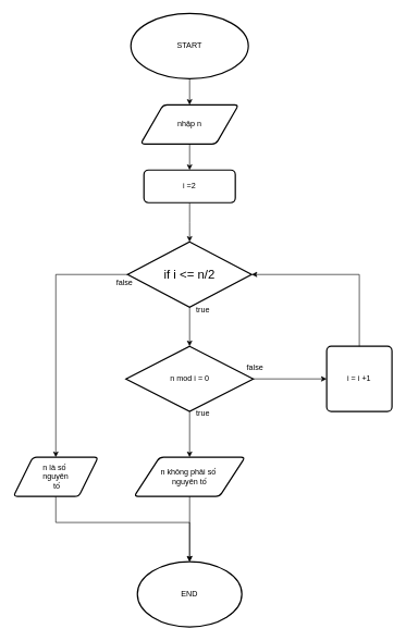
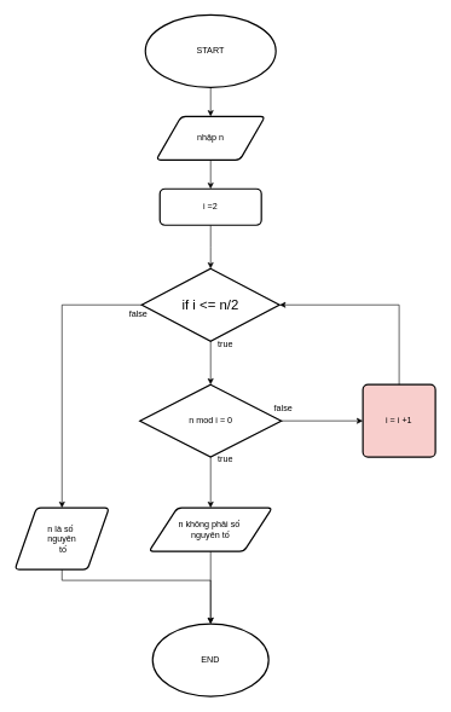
  <mxCell id="0" />
  <mxCell id="1" parent="0" />
  <mxCell id="2" style="edgeStyle=orthogonalEdgeStyle;rounded=0;orthogonalLoop=1;jettySize=auto;html=1;entryX=0.5;entryY=0;entryDx=0;entryDy=0;" edge="1" parent="1" source="3" target="5"><mxGeometry relative="1" as="geometry" /></mxCell>
  <mxCell id="3" value="START" style="strokeWidth=2;html=1;shape=mxgraph.flowchart.start_2;whiteSpace=wrap;" vertex="1" parent="1"><mxGeometry x="200" y="20" width="180" height="100" as="geometry" /></mxCell>
  <mxCell id="4" style="edgeStyle=orthogonalEdgeStyle;rounded=0;orthogonalLoop=1;jettySize=auto;html=1;" edge="1" parent="1" source="5" target="10"><mxGeometry relative="1" as="geometry" /></mxCell>
  <mxCell id="5" value="nhập n" style="shape=parallelogram;html=1;strokeWidth=2;perimeter=parallelogramPerimeter;whiteSpace=wrap;rounded=1;arcSize=12;size=0.23;" vertex="1" parent="1"><mxGeometry x="215" y="160" width="150" height="60" as="geometry" /></mxCell>
  <mxCell id="6" style="edgeStyle=orthogonalEdgeStyle;rounded=0;orthogonalLoop=1;jettySize=auto;html=1;" edge="1" parent="1" source="8" target="13"><mxGeometry relative="1" as="geometry"><mxPoint x="290" y="700" as="targetPoint" /></mxGeometry></mxCell>
  <mxCell id="7" style="edgeStyle=orthogonalEdgeStyle;rounded=0;orthogonalLoop=1;jettySize=auto;html=1;entryX=0.5;entryY=0;entryDx=0;entryDy=0;" edge="1" parent="1" source="8" target="22"><mxGeometry relative="1" as="geometry"><mxPoint x="55.053" y="690" as="targetPoint" /></mxGeometry></mxCell>
  <mxCell id="8" value="&lt;font style=&quot;font-size: 19px;&quot;&gt;if i &amp;lt;= n/2&lt;/font&gt;" style="strokeWidth=2;html=1;shape=mxgraph.flowchart.decision;whiteSpace=wrap;" vertex="1" parent="1"><mxGeometry x="195" y="370" width="190" height="100" as="geometry" /></mxCell>
  <mxCell id="9" style="edgeStyle=orthogonalEdgeStyle;rounded=0;orthogonalLoop=1;jettySize=auto;html=1;" edge="1" parent="1" source="10"><mxGeometry relative="1" as="geometry"><mxPoint x="290" y="370" as="targetPoint" /></mxGeometry></mxCell>
  <mxCell id="10" value="i =2" style="rounded=1;whiteSpace=wrap;html=1;absoluteArcSize=1;arcSize=14;strokeWidth=2;" vertex="1" parent="1"><mxGeometry x="220" y="260" width="140" height="50" as="geometry" /></mxCell>
  <mxCell id="11" style="edgeStyle=orthogonalEdgeStyle;rounded=0;orthogonalLoop=1;jettySize=auto;html=1;" edge="1" parent="1" source="13" target="14"><mxGeometry relative="1" as="geometry"><mxPoint x="500" y="720" as="targetPoint" /></mxGeometry></mxCell>
  <mxCell id="12" style="edgeStyle=orthogonalEdgeStyle;rounded=0;orthogonalLoop=1;jettySize=auto;html=1;entryX=0.5;entryY=0;entryDx=0;entryDy=0;" edge="1" parent="1" source="13" target="21"><mxGeometry relative="1" as="geometry" /></mxCell>
  <mxCell id="13" value="n mod i = 0" style="strokeWidth=2;html=1;shape=mxgraph.flowchart.decision;whiteSpace=wrap;" vertex="1" parent="1"><mxGeometry x="192.5" y="530" width="195" height="100" as="geometry" /></mxCell>
- <mxCell id="14" value="i = i +1" style="rounded=1;whiteSpace=wrap;html=1;absoluteArcSize=1;arcSize=14;strokeWidth=2;" vertex="1" parent="1"><mxGeometry x="500" y="530" width="100" height="100" as="geometry" /></mxCell>
+ <mxCell id="14" value="i = i +1" style="rounded=1;whiteSpace=wrap;html=1;absoluteArcSize=1;arcSize=14;strokeWidth=2;fillColor=#f8cecc;" vertex="1" parent="1"><mxGeometry x="500" y="530" width="100" height="100" as="geometry" /></mxCell>
  <mxCell id="15" style="edgeStyle=orthogonalEdgeStyle;rounded=0;orthogonalLoop=1;jettySize=auto;html=1;entryX=1;entryY=0.5;entryDx=0;entryDy=0;entryPerimeter=0;" edge="1" parent="1" source="14" target="8"><mxGeometry relative="1" as="geometry"><Array as="points"><mxPoint x="550" y="420" /></Array></mxGeometry></mxCell>
  <mxCell id="16" value="true" style="text;html=1;align=center;verticalAlign=middle;resizable=0;points=[];autosize=1;strokeColor=none;fillColor=none;" vertex="1" parent="1"><mxGeometry x="290" y="460" width="40" height="30" as="geometry" /></mxCell>
  <mxCell id="17" value="false" style="text;html=1;align=center;verticalAlign=middle;resizable=0;points=[];autosize=1;strokeColor=none;fillColor=none;" vertex="1" parent="1"><mxGeometry x="165" y="418" width="50" height="30" as="geometry" /></mxCell>
  <mxCell id="18" value="true" style="text;html=1;align=center;verticalAlign=middle;resizable=0;points=[];autosize=1;strokeColor=none;fillColor=none;" vertex="1" parent="1"><mxGeometry x="290" y="618" width="40" height="30" as="geometry" /></mxCell>
  <mxCell id="19" value="false" style="text;html=1;align=center;verticalAlign=middle;resizable=0;points=[];autosize=1;strokeColor=none;fillColor=none;" vertex="1" parent="1"><mxGeometry x="365" y="548" width="50" height="30" as="geometry" /></mxCell>
  <mxCell id="20" style="edgeStyle=orthogonalEdgeStyle;rounded=0;orthogonalLoop=1;jettySize=auto;html=1;" edge="1" parent="1" source="21"><mxGeometry relative="1" as="geometry"><mxPoint x="290" y="860" as="targetPoint" /></mxGeometry></mxCell>
  <mxCell id="21" value="&lt;br&gt;&lt;span style=&quot;color: rgb(0, 0, 0); font-family: Helvetica; font-size: 12px; font-style: normal; font-variant-ligatures: normal; font-variant-caps: normal; font-weight: 400; letter-spacing: normal; orphans: 2; text-align: center; text-indent: 0px; text-transform: none; widows: 2; word-spacing: 0px; -webkit-text-stroke-width: 0px; white-space: normal; background-color: rgb(255, 255, 255); text-decoration-thickness: initial; text-decoration-style: initial; text-decoration-color: initial; display: inline !important; float: none;&quot;&gt;n không phải số&amp;nbsp;&lt;/span&gt;&lt;div&gt;&lt;span style=&quot;color: rgb(0, 0, 0); font-family: Helvetica; font-size: 12px; font-style: normal; font-variant-ligatures: normal; font-variant-caps: normal; font-weight: 400; letter-spacing: normal; orphans: 2; text-align: center; text-indent: 0px; text-transform: none; widows: 2; word-spacing: 0px; -webkit-text-stroke-width: 0px; white-space: normal; background-color: rgb(255, 255, 255); text-decoration-thickness: initial; text-decoration-style: initial; text-decoration-color: initial; display: inline !important; float: none;&quot;&gt;nguyên tố&lt;/span&gt;&lt;br&gt;&lt;br&gt;&lt;/div&gt;" style="shape=parallelogram;html=1;strokeWidth=2;perimeter=parallelogramPerimeter;whiteSpace=wrap;rounded=1;arcSize=12;size=0.23;" vertex="1" parent="1"><mxGeometry x="205" y="700" width="170" height="60" as="geometry" /></mxCell>
- <mxCell id="22" value="&lt;br&gt;&lt;span style=&quot;color: rgb(0, 0, 0); font-family: Helvetica; font-size: 12px; font-style: normal; font-variant-ligatures: normal; font-variant-caps: normal; font-weight: 400; letter-spacing: normal; orphans: 2; text-align: center; text-indent: 0px; text-transform: none; widows: 2; word-spacing: 0px; -webkit-text-stroke-width: 0px; white-space: normal; background-color: rgb(255, 255, 255); text-decoration-thickness: initial; text-decoration-style: initial; text-decoration-color: initial; display: inline !important; float: none;&quot;&gt;n là số&amp;nbsp;&lt;/span&gt;&lt;div&gt;&lt;span style=&quot;color: rgb(0, 0, 0); font-family: Helvetica; font-size: 12px; font-style: normal; font-variant-ligatures: normal; font-variant-caps: normal; font-weight: 400; letter-spacing: normal; orphans: 2; text-align: center; text-indent: 0px; text-transform: none; widows: 2; word-spacing: 0px; -webkit-text-stroke-width: 0px; white-space: normal; background-color: rgb(255, 255, 255); text-decoration-thickness: initial; text-decoration-style: initial; text-decoration-color: initial; display: inline !important; float: none;&quot;&gt;nguyên&lt;/span&gt;&lt;div&gt;&lt;span style=&quot;color: rgb(0, 0, 0); font-family: Helvetica; font-size: 12px; font-style: normal; font-variant-ligatures: normal; font-variant-caps: normal; font-weight: 400; letter-spacing: normal; orphans: 2; text-align: center; text-indent: 0px; text-transform: none; widows: 2; word-spacing: 0px; -webkit-text-stroke-width: 0px; white-space: normal; background-color: rgb(255, 255, 255); text-decoration-thickness: initial; text-decoration-style: initial; text-decoration-color: initial; display: inline !important; float: none;&quot;&gt;&amp;nbsp;tố&lt;/span&gt;&lt;br&gt;&lt;br&gt;&lt;/div&gt;&lt;/div&gt;" style="shape=parallelogram;html=1;strokeWidth=2;perimeter=parallelogramPerimeter;whiteSpace=wrap;rounded=1;arcSize=12;size=0.23;" vertex="1" parent="1"><mxGeometry x="20" y="700" width="130" height="60" as="geometry" /></mxCell>
+ <mxCell id="22" value="&lt;br&gt;&lt;span style=&quot;color: rgb(0, 0, 0); font-family: Helvetica; font-size: 12px; font-style: normal; font-variant-ligatures: normal; font-variant-caps: normal; font-weight: 400; letter-spacing: normal; orphans: 2; text-align: center; text-indent: 0px; text-transform: none; widows: 2; word-spacing: 0px; -webkit-text-stroke-width: 0px; white-space: normal; background-color: rgb(255, 255, 255); text-decoration-thickness: initial; text-decoration-style: initial; text-decoration-color: initial; display: inline !important; float: none;&quot;&gt;n là số&amp;nbsp;&lt;/span&gt;&lt;div&gt;&lt;span style=&quot;color: rgb(0, 0, 0); font-family: Helvetica; font-size: 12px; font-style: normal; font-variant-ligatures: normal; font-variant-caps: normal; font-weight: 400; letter-spacing: normal; orphans: 2; text-align: center; text-indent: 0px; text-transform: none; widows: 2; word-spacing: 0px; -webkit-text-stroke-width: 0px; white-space: normal; background-color: rgb(255, 255, 255); text-decoration-thickness: initial; text-decoration-style: initial; text-decoration-color: initial; display: inline !important; float: none;&quot;&gt;nguyên&lt;/span&gt;&lt;div&gt;&lt;span style=&quot;color: rgb(0, 0, 0); font-family: Helvetica; font-size: 12px; font-style: normal; font-variant-ligatures: normal; font-variant-caps: normal; font-weight: 400; letter-spacing: normal; orphans: 2; text-align: center; text-indent: 0px; text-transform: none; widows: 2; word-spacing: 0px; -webkit-text-stroke-width: 0px; white-space: normal; background-color: rgb(255, 255, 255); text-decoration-thickness: initial; text-decoration-style: initial; text-decoration-color: initial; display: inline !important; float: none;&quot;&gt;&amp;nbsp;tố&lt;/span&gt;&lt;br&gt;&lt;br&gt;&lt;/div&gt;&lt;/div&gt;" style="shape=parallelogram;html=1;strokeWidth=2;perimeter=parallelogramPerimeter;whiteSpace=wrap;rounded=1;arcSize=12;size=0.23;" vertex="1" parent="1"><mxGeometry x="20" y="700" width="130" height="85" as="geometry" /></mxCell>
  <mxCell id="23" value="END" style="strokeWidth=2;html=1;shape=mxgraph.flowchart.start_2;whiteSpace=wrap;" vertex="1" parent="1"><mxGeometry x="210" y="860" width="160" height="100" as="geometry" /></mxCell>
  <mxCell id="24" style="edgeStyle=orthogonalEdgeStyle;rounded=0;orthogonalLoop=1;jettySize=auto;html=1;entryX=0.5;entryY=0;entryDx=0;entryDy=0;entryPerimeter=0;" edge="1" parent="1" source="22" target="23"><mxGeometry relative="1" as="geometry"><Array as="points"><mxPoint x="85" y="800" /><mxPoint x="290" y="800" /></Array></mxGeometry></mxCell>
